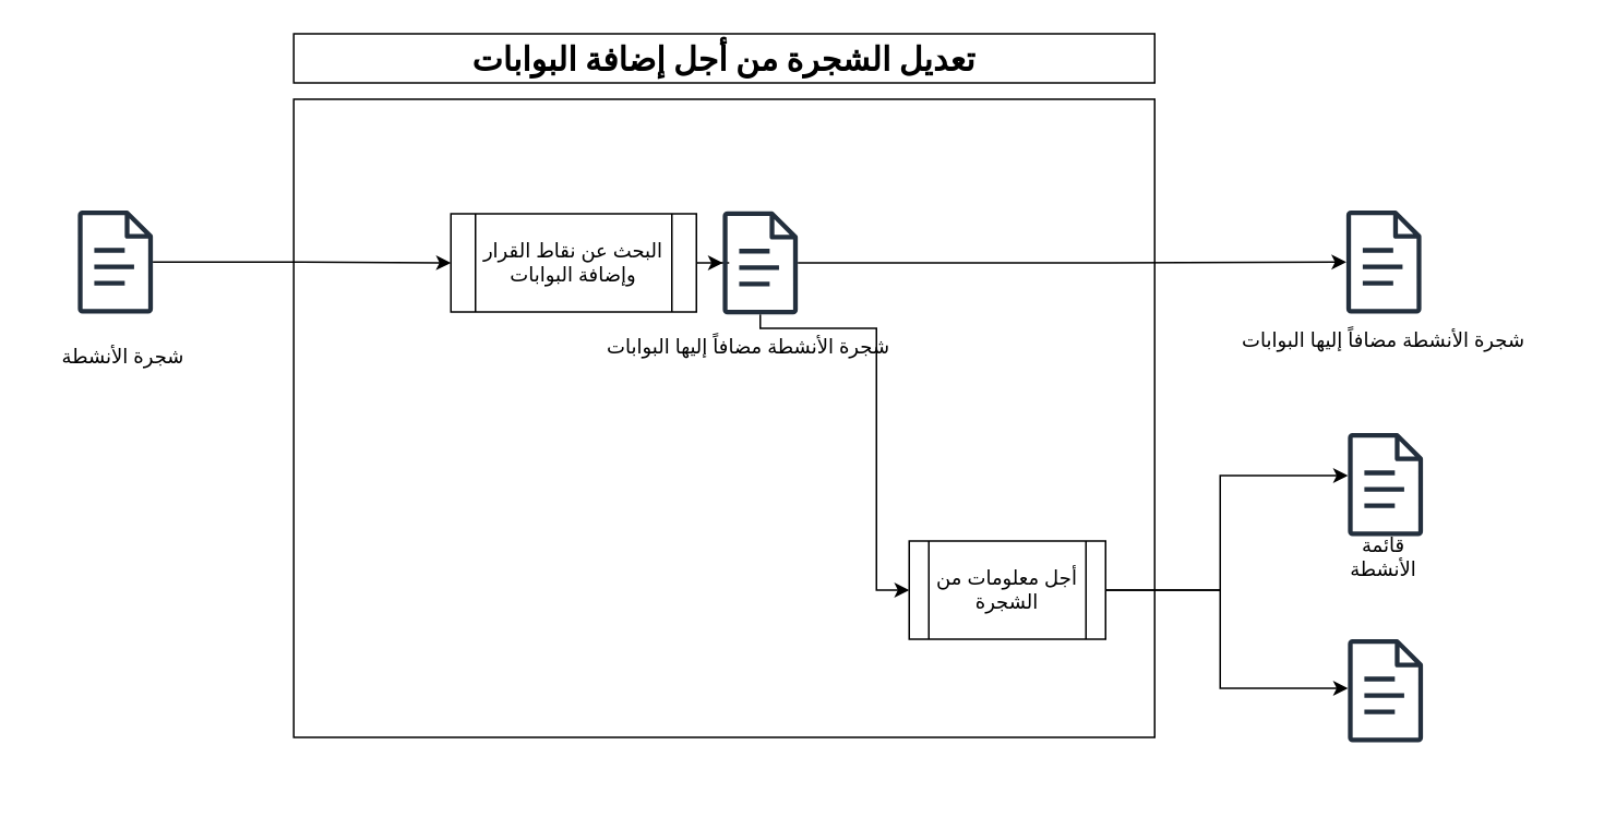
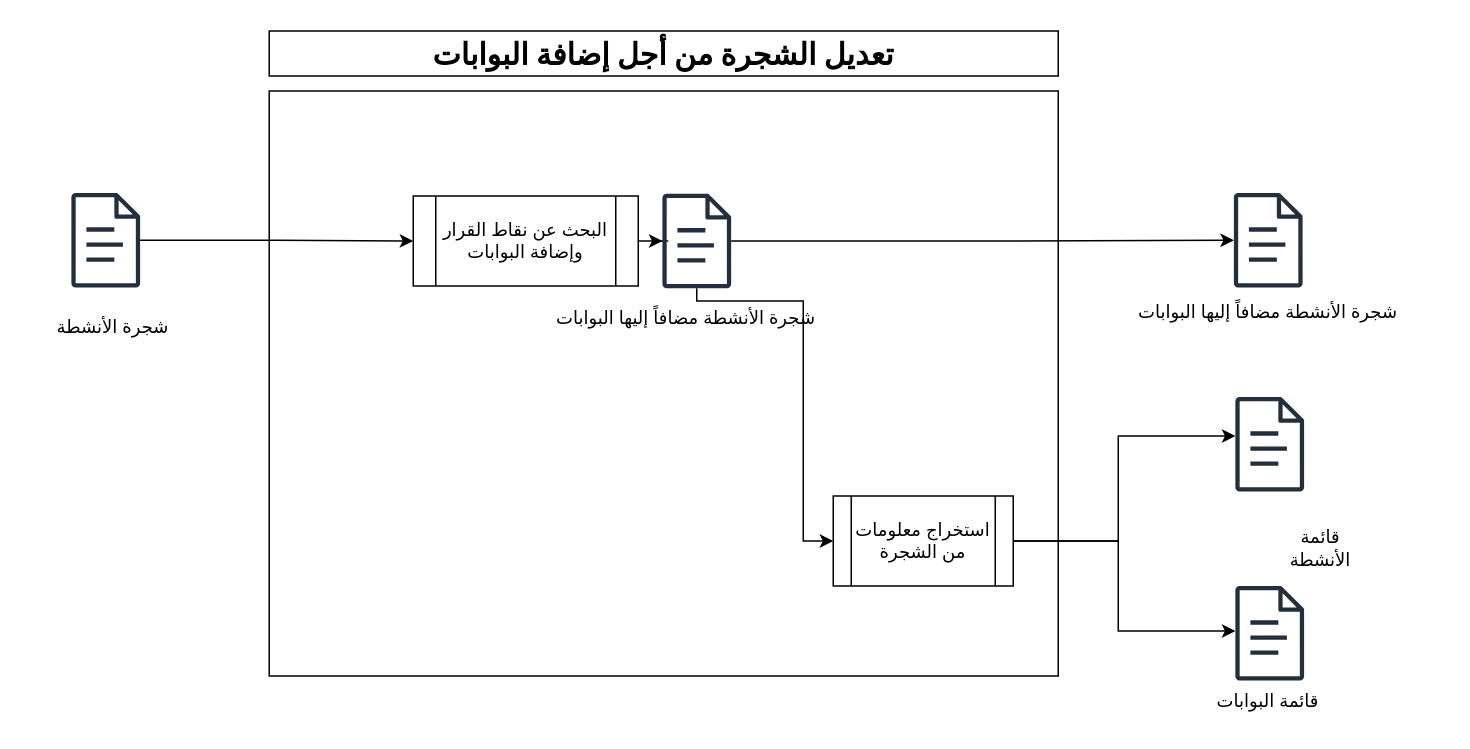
  <mxCell id="0" />
  <mxCell id="1" parent="0" />
  <mxCell id="2" value="" style="rounded=0;whiteSpace=wrap;html=1;fillColor=default;" vertex="1" parent="1"><mxGeometry x="178.98" y="60" width="526.02" height="390" as="geometry" /></mxCell>
  <mxCell id="3" value="&lt;span style=&quot;font-size:15.0pt;&lt;br/&gt;mso-ansi-font-size:12.0pt;font-family:&amp;quot;Traditional Arabic&amp;quot;,serif;mso-ascii-font-family:&lt;br/&gt;&amp;quot;Times New Roman&amp;quot;;mso-fareast-font-family:&amp;quot;Times New Roman&amp;quot;;mso-hansi-font-family:&lt;br/&gt;&amp;quot;Times New Roman&amp;quot;;mso-ansi-language:EN-US;mso-fareast-language:EN-US;&lt;br/&gt;mso-bidi-language:AR-SY&quot; dir=&quot;RTL&quot; lang=&quot;AR-SY&quot;&gt;&lt;b&gt;تعديل الشجرة من أجل إضافة البوابات&lt;/b&gt;&lt;/span&gt;" style="rounded=0;whiteSpace=wrap;html=1;" vertex="1" parent="1"><mxGeometry x="178.98" y="20" width="526.02" height="30" as="geometry" /></mxCell>
  <mxCell id="4" style="edgeStyle=orthogonalEdgeStyle;rounded=0;orthogonalLoop=1;jettySize=auto;html=1;entryX=0;entryY=0.5;entryDx=0;entryDy=0;" edge="1" parent="1" source="5" target="8"><mxGeometry relative="1" as="geometry" /></mxCell>
  <mxCell id="5" value="" style="sketch=0;outlineConnect=0;fontColor=#232F3E;gradientColor=none;fillColor=#232F3D;strokeColor=none;dashed=0;verticalLabelPosition=bottom;verticalAlign=top;align=center;html=1;fontSize=12;fontStyle=0;aspect=fixed;pointerEvents=1;shape=mxgraph.aws4.document;" vertex="1" parent="1"><mxGeometry x="46.98" y="128" width="46.04" height="63" as="geometry" /></mxCell>
  <mxCell id="6" value="شجرة الأنشطة" style="text;html=1;align=center;verticalAlign=middle;whiteSpace=wrap;rounded=0;" vertex="1" parent="1"><mxGeometry x="20" y="208" width="110" height="20" as="geometry" /></mxCell>
  <mxCell id="7" style="edgeStyle=orthogonalEdgeStyle;rounded=0;orthogonalLoop=1;jettySize=auto;html=1;" edge="1" parent="1" source="8" target="11"><mxGeometry relative="1" as="geometry" /></mxCell>
  <mxCell id="8" value="البحث عن نقاط القرار وإضافة البوابات" style="shape=process;whiteSpace=wrap;html=1;backgroundOutline=1;" vertex="1" parent="1"><mxGeometry x="275" y="130" width="150" height="60" as="geometry" /></mxCell>
  <mxCell id="9" style="edgeStyle=orthogonalEdgeStyle;rounded=0;orthogonalLoop=1;jettySize=auto;html=1;" edge="1" parent="1" source="11" target="14"><mxGeometry relative="1" as="geometry" /></mxCell>
  <mxCell id="10" style="edgeStyle=orthogonalEdgeStyle;rounded=0;orthogonalLoop=1;jettySize=auto;html=1;entryX=0;entryY=0.5;entryDx=0;entryDy=0;" edge="1" parent="1" source="11" target="17"><mxGeometry relative="1" as="geometry"><Array as="points"><mxPoint x="464" y="200" /><mxPoint x="535" y="200" /><mxPoint x="535" y="360" /></Array></mxGeometry></mxCell>
  <mxCell id="11" value="" style="sketch=0;outlineConnect=0;fontColor=#232F3E;gradientColor=none;fillColor=#232F3D;strokeColor=none;dashed=0;verticalLabelPosition=bottom;verticalAlign=top;align=center;html=1;fontSize=12;fontStyle=0;aspect=fixed;pointerEvents=1;shape=mxgraph.aws4.document;" vertex="1" parent="1"><mxGeometry x="441" y="128.5" width="46.04" height="63" as="geometry" /></mxCell>
  <mxCell id="12" value="شجرة الأنشطة مضافاً إليها البوابات" style="text;html=1;align=center;verticalAlign=middle;whiteSpace=wrap;rounded=0;" vertex="1" parent="1"><mxGeometry x="344.01" y="202" width="226.02" height="20" as="geometry" /></mxCell>
  <mxCell id="13" value="شجرة الأنشطة مضافاً إليها البوابات" style="text;html=1;align=center;verticalAlign=middle;whiteSpace=wrap;rounded=0;" vertex="1" parent="1"><mxGeometry x="731.98" y="198" width="226.02" height="20" as="geometry" /></mxCell>
  <mxCell id="14" value="" style="sketch=0;outlineConnect=0;fontColor=#232F3E;gradientColor=none;fillColor=#232F3D;strokeColor=none;dashed=0;verticalLabelPosition=bottom;verticalAlign=top;align=center;html=1;fontSize=12;fontStyle=0;aspect=fixed;pointerEvents=1;shape=mxgraph.aws4.document;" vertex="1" parent="1"><mxGeometry x="821.97" y="128" width="46.04" height="63" as="geometry" /></mxCell>
  <mxCell id="15" style="edgeStyle=orthogonalEdgeStyle;rounded=0;orthogonalLoop=1;jettySize=auto;html=1;" edge="1" parent="1"><mxGeometry relative="1" as="geometry"><mxPoint x="675" y="374" as="sourcePoint" /><mxPoint x="823.081" y="290" as="targetPoint" /><Array as="points"><mxPoint x="675" y="360" /><mxPoint x="745" y="360" /><mxPoint x="745" y="290" /></Array></mxGeometry></mxCell>
  <mxCell id="16" style="edgeStyle=orthogonalEdgeStyle;rounded=0;orthogonalLoop=1;jettySize=auto;html=1;" edge="1" parent="1" source="17" target="19"><mxGeometry relative="1" as="geometry"><Array as="points"><mxPoint x="745" y="360" /><mxPoint x="745" y="420" /></Array></mxGeometry></mxCell>
- <mxCell id="17" value="أجل معلومات من الشجرة" style="shape=process;whiteSpace=wrap;html=1;backgroundOutline=1;" vertex="1" parent="1"><mxGeometry x="555" y="330" width="120" height="60" as="geometry" /></mxCell>
+ <mxCell id="17" value="استخراج معلومات من الشجرة" style="shape=process;whiteSpace=wrap;html=1;backgroundOutline=1;" vertex="1" parent="1"><mxGeometry x="555" y="330" width="120" height="60" as="geometry" /></mxCell>
+ <mxCell id="18" value="قائمة البوابات" style="text;html=1;align=center;verticalAlign=middle;whiteSpace=wrap;rounded=0;" vertex="1" parent="1"><mxGeometry x="809.99" y="457" width="70" height="20" as="geometry" /></mxCell>
  <mxCell id="19" value="" style="sketch=0;outlineConnect=0;fontColor=#232F3E;gradientColor=none;fillColor=#232F3D;strokeColor=none;dashed=0;verticalLabelPosition=bottom;verticalAlign=top;align=center;html=1;fontSize=12;fontStyle=0;aspect=fixed;pointerEvents=1;shape=mxgraph.aws4.document;" vertex="1" parent="1"><mxGeometry x="822.97" y="390" width="46.04" height="63" as="geometry" /></mxCell>
- <mxCell id="20" value="قائمة الأنشطة" style="text;html=1;align=center;verticalAlign=middle;whiteSpace=wrap;rounded=0;" vertex="1" parent="1"><mxGeometry x="809.99" y="330" width="70" height="20" as="geometry" /></mxCell>
+ <mxCell id="20" value="قائمة الأنشطة" style="text;html=1;align=center;verticalAlign=middle;whiteSpace=wrap;rounded=0;" vertex="1" parent="1"><mxGeometry x="844.99" y="355" width="70" height="20" as="geometry" /></mxCell>
  <mxCell id="21" value="" style="sketch=0;outlineConnect=0;fontColor=#232F3E;gradientColor=none;fillColor=#232F3D;strokeColor=none;dashed=0;verticalLabelPosition=bottom;verticalAlign=top;align=center;html=1;fontSize=12;fontStyle=0;aspect=fixed;pointerEvents=1;shape=mxgraph.aws4.document;" vertex="1" parent="1"><mxGeometry x="822.97" y="264" width="46.04" height="63" as="geometry" /></mxCell>
